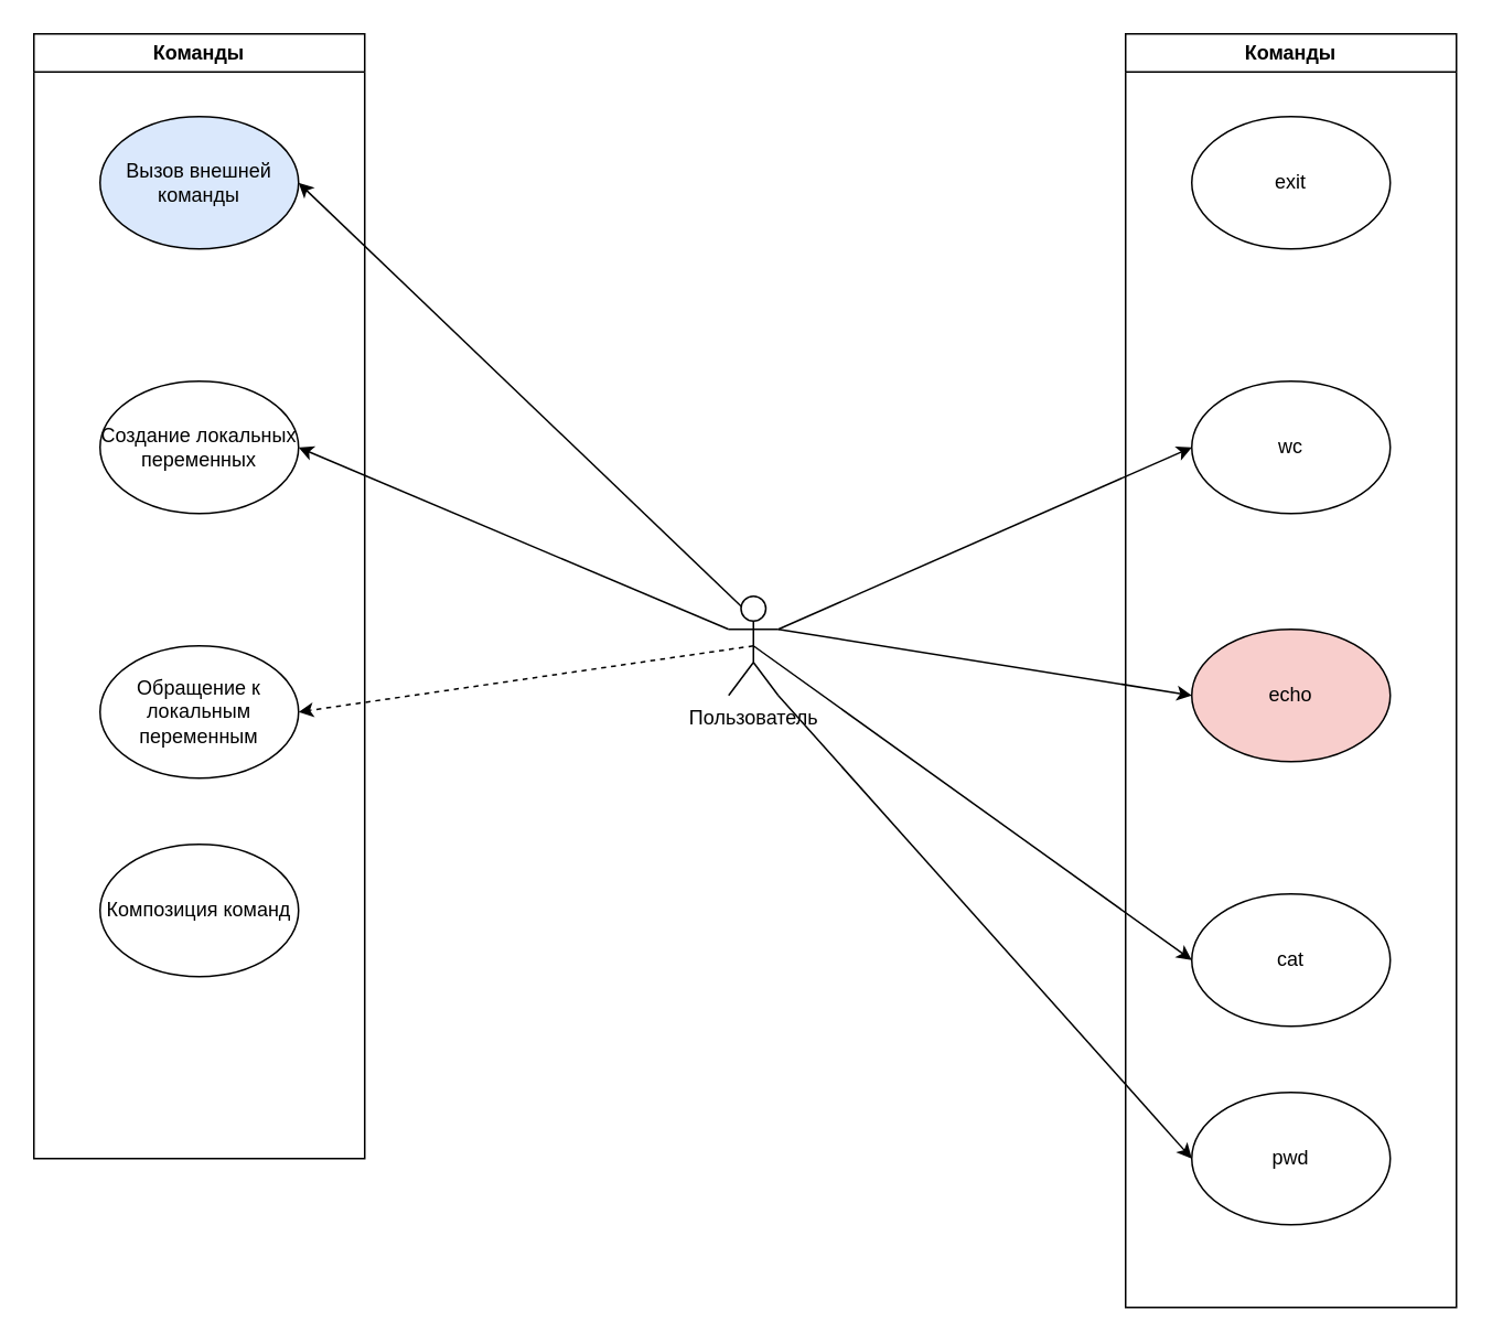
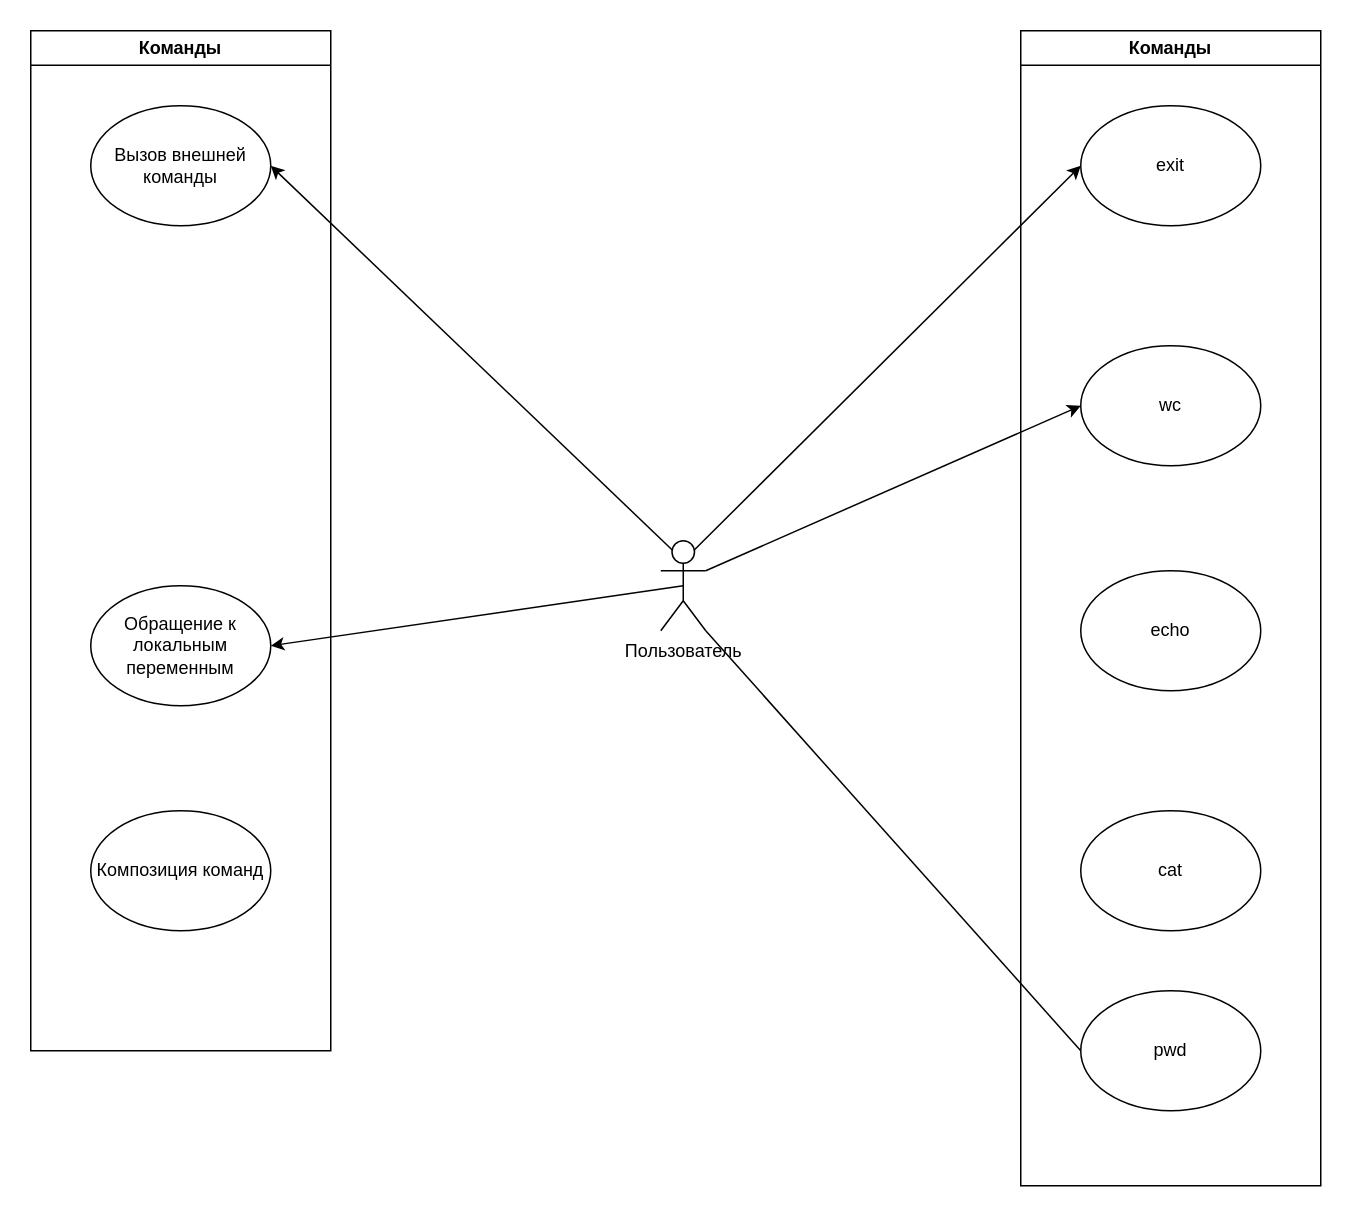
  <mxCell id="0" />
  <mxCell id="1" parent="0" />
  <mxCell id="2" value="Пользователь" style="shape=umlActor;verticalLabelPosition=bottom;verticalAlign=top;html=1;outlineConnect=0;" vertex="1" parent="1"><mxGeometry x="440" y="360" width="30" height="60" as="geometry" /></mxCell>
  <mxCell id="3" value="Команды" style="swimlane;whiteSpace=wrap;html=1;" vertex="1" parent="1"><mxGeometry x="680" width="200" height="770" as="geometry" y="20" /></mxCell>
  <mxCell id="4" value="wc" style="ellipse;whiteSpace=wrap;html=1;" vertex="1" parent="3"><mxGeometry x="40" y="210" width="120" height="80" as="geometry" /></mxCell>
- <mxCell id="5" value="echo" style="ellipse;whiteSpace=wrap;html=1;fillColor=#f8cecc;" vertex="1" parent="3"><mxGeometry x="40" y="360" width="120" height="80" as="geometry" /></mxCell>
+ <mxCell id="5" value="echo" style="ellipse;whiteSpace=wrap;html=1;" vertex="1" parent="3"><mxGeometry x="40" y="360" width="120" height="80" as="geometry" /></mxCell>
  <mxCell id="6" value="cat" style="ellipse;whiteSpace=wrap;html=1;" vertex="1" parent="3"><mxGeometry x="40" y="520" width="120" height="80" as="geometry" /></mxCell>
  <mxCell id="7" value="pwd" style="ellipse;whiteSpace=wrap;html=1;" vertex="1" parent="3"><mxGeometry x="40" y="640" width="120" height="80" as="geometry" /></mxCell>
  <mxCell id="8" value="exit" style="ellipse;whiteSpace=wrap;html=1;" vertex="1" parent="3"><mxGeometry x="40" y="50" width="120" height="80" as="geometry" /></mxCell>
  <mxCell id="9" value="Команды" style="swimlane;whiteSpace=wrap;html=1;" vertex="1" parent="1"><mxGeometry x="20" width="200" height="680" as="geometry" y="20" /></mxCell>
- <mxCell id="10" value="Вызов внешней команды" style="ellipse;whiteSpace=wrap;html=1;fillColor=#dae8fc;" vertex="1" parent="9"><mxGeometry x="40" y="50" width="120" height="80" as="geometry" /></mxCell>
- <mxCell id="11" value="Создание локальных переменных" style="ellipse;whiteSpace=wrap;html=1;" vertex="1" parent="9"><mxGeometry x="40" y="210" width="120" height="80" as="geometry" /></mxCell>
+ <mxCell id="10" value="Вызов внешней команды" style="ellipse;whiteSpace=wrap;html=1;" vertex="1" parent="9"><mxGeometry x="40" y="50" width="120" height="80" as="geometry" /></mxCell>
  <mxCell id="12" value="Обращение к локальным переменным" style="ellipse;whiteSpace=wrap;html=1;" vertex="1" parent="9"><mxGeometry x="40" y="370" width="120" height="80" as="geometry" /></mxCell>
- <mxCell id="13" value="Композиция команд" style="ellipse;whiteSpace=wrap;html=1;" vertex="1" parent="9"><mxGeometry x="40" y="490" width="120" height="80" as="geometry" /></mxCell>
+ <mxCell id="13" value="Композиция команд" style="ellipse;whiteSpace=wrap;html=1;" vertex="1" parent="9"><mxGeometry x="40" y="520" width="120" height="80" as="geometry" /></mxCell>
+ <mxCell id="14" value="" style="endArrow=classic;html=1;rounded=0;exitX=0.75;exitY=0.1;exitDx=0;exitDy=0;exitPerimeter=0;entryX=0;entryY=0.5;entryDx=0;entryDy=0;" edge="1" parent="1" source="2" target="8"><mxGeometry width="50" height="50" relative="1" as="geometry"><mxPoint x="520" y="280" as="sourcePoint" /><mxPoint x="570" y="230" as="targetPoint" /></mxGeometry></mxCell>
  <mxCell id="15" value="" style="endArrow=classic;html=1;rounded=0;exitX=1;exitY=0.333;exitDx=0;exitDy=0;exitPerimeter=0;entryX=0;entryY=0.5;entryDx=0;entryDy=0;" edge="1" parent="1" source="2" target="4"><mxGeometry width="50" height="50" relative="1" as="geometry"><mxPoint x="550" y="420" as="sourcePoint" /><mxPoint x="600" y="370" as="targetPoint" /></mxGeometry></mxCell>
- <mxCell id="16" value="" style="endArrow=classic;html=1;rounded=0;exitX=1;exitY=0.333;exitDx=0;exitDy=0;exitPerimeter=0;entryX=0;entryY=0.5;entryDx=0;entryDy=0;" edge="1" parent="1" source="2" target="5"><mxGeometry width="50" height="50" relative="1" as="geometry"><mxPoint x="540" y="530" as="sourcePoint" /><mxPoint x="590" y="480" as="targetPoint" /></mxGeometry></mxCell>
- <mxCell id="17" value="" style="endArrow=classic;html=1;rounded=0;exitX=0.5;exitY=0.5;exitDx=0;exitDy=0;exitPerimeter=0;entryX=0;entryY=0.5;entryDx=0;entryDy=0;" edge="1" parent="1" source="2" target="6"><mxGeometry width="50" height="50" relative="1" as="geometry"><mxPoint x="480" y="450" as="sourcePoint" /><mxPoint x="610" y="530" as="targetPoint" /></mxGeometry></mxCell>
- <mxCell id="18" value="" style="endArrow=classic;html=1;rounded=0;entryX=0;entryY=0.5;entryDx=0;entryDy=0;exitX=1;exitY=1;exitDx=0;exitDy=0;exitPerimeter=0;" edge="1" parent="1" source="2" target="7"><mxGeometry width="50" height="50" relative="1" as="geometry"><mxPoint x="540" y="610" as="sourcePoint" /><mxPoint x="590" y="560" as="targetPoint" /></mxGeometry></mxCell>
+ <mxCell id="18" value="" style="endArrow=none;html=1;rounded=0;entryX=0;entryY=0.5;entryDx=0;entryDy=0;exitX=1;exitY=1;exitDx=0;exitDy=0;exitPerimeter=0;" edge="1" parent="1" source="2" target="7"><mxGeometry width="50" height="50" relative="1" as="geometry"><mxPoint x="540" y="610" as="sourcePoint" /><mxPoint x="590" y="560" as="targetPoint" /></mxGeometry></mxCell>
  <mxCell id="19" value="" style="endArrow=classic;html=1;rounded=0;entryX=1;entryY=0.5;entryDx=0;entryDy=0;exitX=0.25;exitY=0.1;exitDx=0;exitDy=0;exitPerimeter=0;" edge="1" parent="1" source="2" target="10"><mxGeometry width="50" height="50" relative="1" as="geometry"><mxPoint x="300" y="300" as="sourcePoint" /><mxPoint x="350" y="250" as="targetPoint" /></mxGeometry></mxCell>
- <mxCell id="20" value="" style="endArrow=classic;html=1;rounded=0;entryX=1;entryY=0.5;entryDx=0;entryDy=0;exitX=0;exitY=0.333;exitDx=0;exitDy=0;exitPerimeter=0;" edge="1" parent="1" source="2" target="11"><mxGeometry width="50" height="50" relative="1" as="geometry"><mxPoint x="310" y="430" as="sourcePoint" /><mxPoint x="360" y="380" as="targetPoint" /></mxGeometry></mxCell>
- <mxCell id="21" value="" style="endArrow=classic;html=1;rounded=0;entryX=1;entryY=0.5;entryDx=0;entryDy=0;exitX=0.5;exitY=0.5;exitDx=0;exitDy=0;exitPerimeter=0;dashed=1;" edge="1" parent="1" source="2" target="12"><mxGeometry width="50" height="50" relative="1" as="geometry"><mxPoint x="340" y="490" as="sourcePoint" /><mxPoint x="390" y="440" as="targetPoint" /></mxGeometry></mxCell>
+ <mxCell id="21" value="" style="endArrow=classic;html=1;rounded=0;entryX=1;entryY=0.5;entryDx=0;entryDy=0;exitX=0.5;exitY=0.5;exitDx=0;exitDy=0;exitPerimeter=0;" edge="1" parent="1" source="2" target="12"><mxGeometry width="50" height="50" relative="1" as="geometry"><mxPoint x="340" y="490" as="sourcePoint" /><mxPoint x="390" y="440" as="targetPoint" /></mxGeometry></mxCell>
